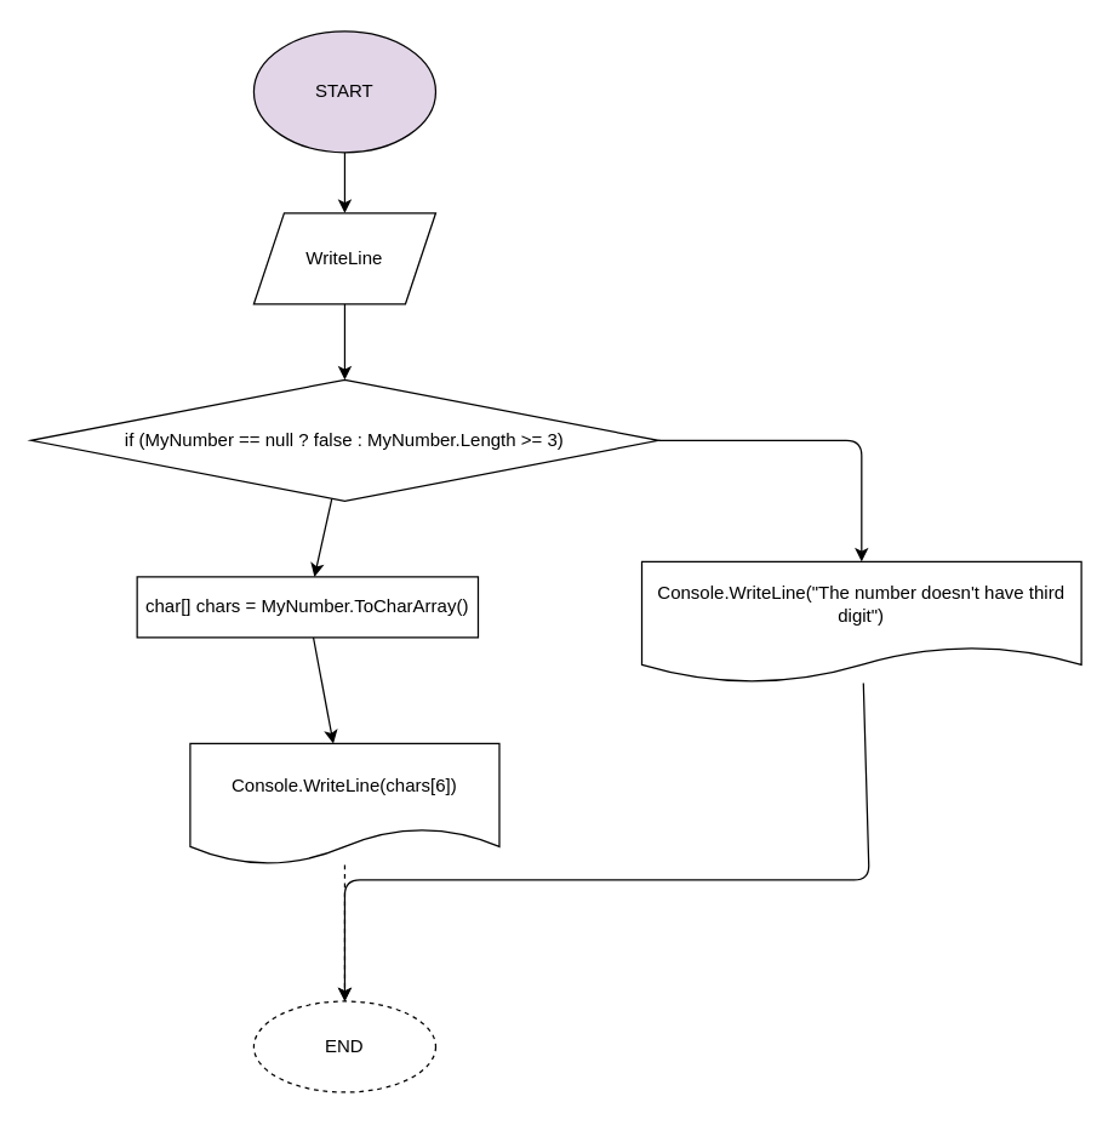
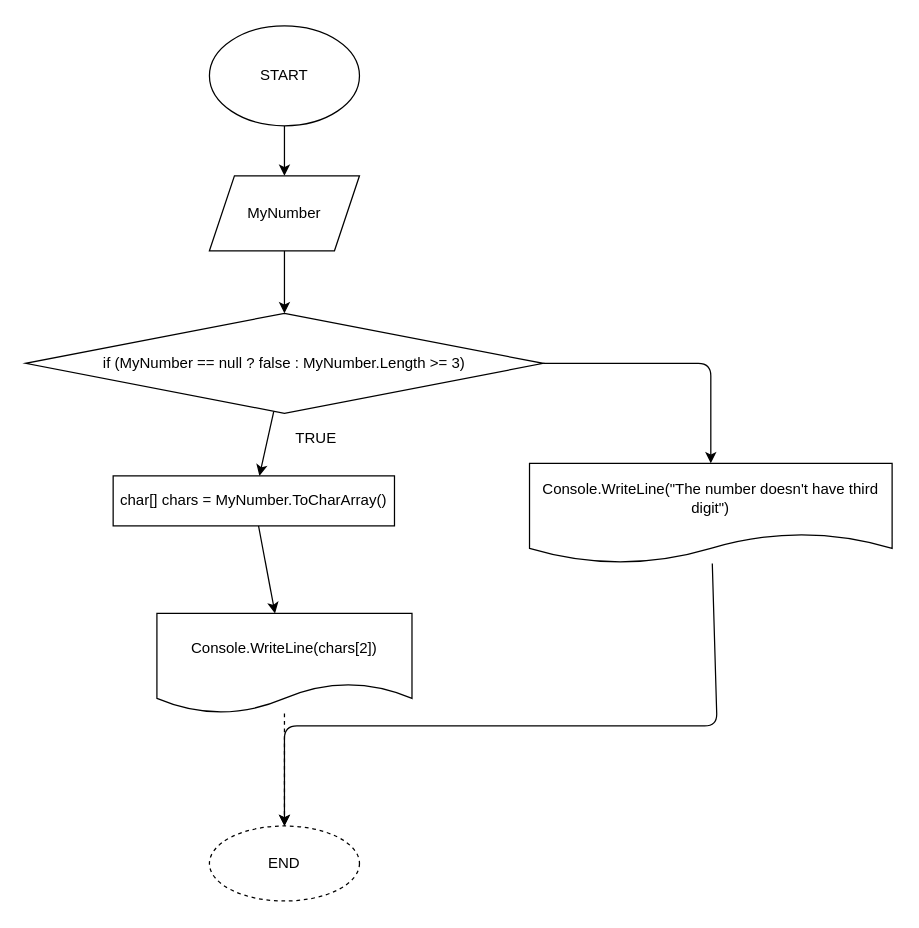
  <mxCell id="0" />
  <mxCell id="1" parent="0" />
  <mxCell id="2" value="" style="edgeStyle=none;html=1;" parent="1" source="3" target="5" edge="1"><mxGeometry relative="1" as="geometry" /></mxCell>
- <mxCell id="3" value="START" style="ellipse;whiteSpace=wrap;html=1;fillColor=#e1d5e7;" parent="1" vertex="1"><mxGeometry x="167" y="20" width="120" height="80" as="geometry" /></mxCell>
+ <mxCell id="3" value="START" style="ellipse;whiteSpace=wrap;html=1;" parent="1" vertex="1"><mxGeometry x="167" y="20" width="120" height="80" as="geometry" /></mxCell>
  <mxCell id="4" value="" style="edgeStyle=none;html=1;" parent="1" source="5" target="8" edge="1"><mxGeometry relative="1" as="geometry" /></mxCell>
- <mxCell id="5" value="WriteLine" style="shape=parallelogram;perimeter=parallelogramPerimeter;whiteSpace=wrap;html=1;fixedSize=1;" parent="1" vertex="1"><mxGeometry x="167" y="140" width="120" height="60" as="geometry" /></mxCell>
+ <mxCell id="5" value="MyNumber" style="shape=parallelogram;perimeter=parallelogramPerimeter;whiteSpace=wrap;html=1;fixedSize=1;" parent="1" vertex="1"><mxGeometry x="167" y="140" width="120" height="60" as="geometry" /></mxCell>
  <mxCell id="6" value="" style="edgeStyle=none;html=1;" parent="1" source="8" target="10" edge="1"><mxGeometry relative="1" as="geometry" /></mxCell>
  <mxCell id="7" value="" style="edgeStyle=none;html=1;entryX=0.5;entryY=0;entryDx=0;entryDy=0;" parent="1" source="8" target="14" edge="1"><mxGeometry relative="1" as="geometry"><Array as="points"><mxPoint x="568" y="290" /></Array></mxGeometry></mxCell>
  <mxCell id="8" value="if (MyNumber == null ? false : MyNumber.Length &amp;gt;= 3)" style="rhombus;whiteSpace=wrap;html=1;" parent="1" vertex="1"><mxGeometry x="20" y="250" width="414" height="80" as="geometry" /></mxCell>
  <mxCell id="9" value="" style="edgeStyle=none;html=1;" parent="1" source="10" target="12" edge="1"><mxGeometry relative="1" as="geometry" /></mxCell>
  <mxCell id="10" value="char[] chars = MyNumber.ToCharArray()" style="whiteSpace=wrap;html=1;" parent="1" vertex="1"><mxGeometry x="90" y="380" width="225" height="40" as="geometry" /></mxCell>
  <mxCell id="11" value="" style="edgeStyle=none;html=1;dashed=1;" parent="1" source="12" target="15" edge="1"><mxGeometry relative="1" as="geometry" /></mxCell>
- <mxCell id="12" value="Console.WriteLine(chars[6])" style="shape=document;whiteSpace=wrap;html=1;boundedLbl=1;" parent="1" vertex="1"><mxGeometry x="125" y="490" width="204" height="80" as="geometry" /></mxCell>
+ <mxCell id="12" value="Console.WriteLine(chars[2])" style="shape=document;whiteSpace=wrap;html=1;boundedLbl=1;" parent="1" vertex="1"><mxGeometry x="125" y="490" width="204" height="80" as="geometry" /></mxCell>
  <mxCell id="13" style="edgeStyle=none;html=1;entryX=0.5;entryY=0;entryDx=0;entryDy=0;" parent="1" source="14" target="15" edge="1"><mxGeometry relative="1" as="geometry"><Array as="points"><mxPoint x="573" y="580" /><mxPoint x="227" y="580" /></Array></mxGeometry></mxCell>
  <mxCell id="14" value="Console.WriteLine(&quot;The number doesn't have third digit&quot;)" style="shape=document;whiteSpace=wrap;html=1;boundedLbl=1;" parent="1" vertex="1"><mxGeometry x="423" y="370" width="290" height="80" as="geometry" /></mxCell>
  <mxCell id="15" value="END" style="ellipse;whiteSpace=wrap;html=1;dashed=1;" parent="1" vertex="1"><mxGeometry x="167" y="660" width="120" height="60" as="geometry" /></mxCell>
+ <mxCell id="16" value="TRUE" style="text;html=1;align=center;verticalAlign=middle;resizable=0;points=[];autosize=1;strokeColor=none;fillColor=none;" vertex="1" parent="1"><mxGeometry x="227" y="340" width="50" height="20" as="geometry" /></mxCell>
